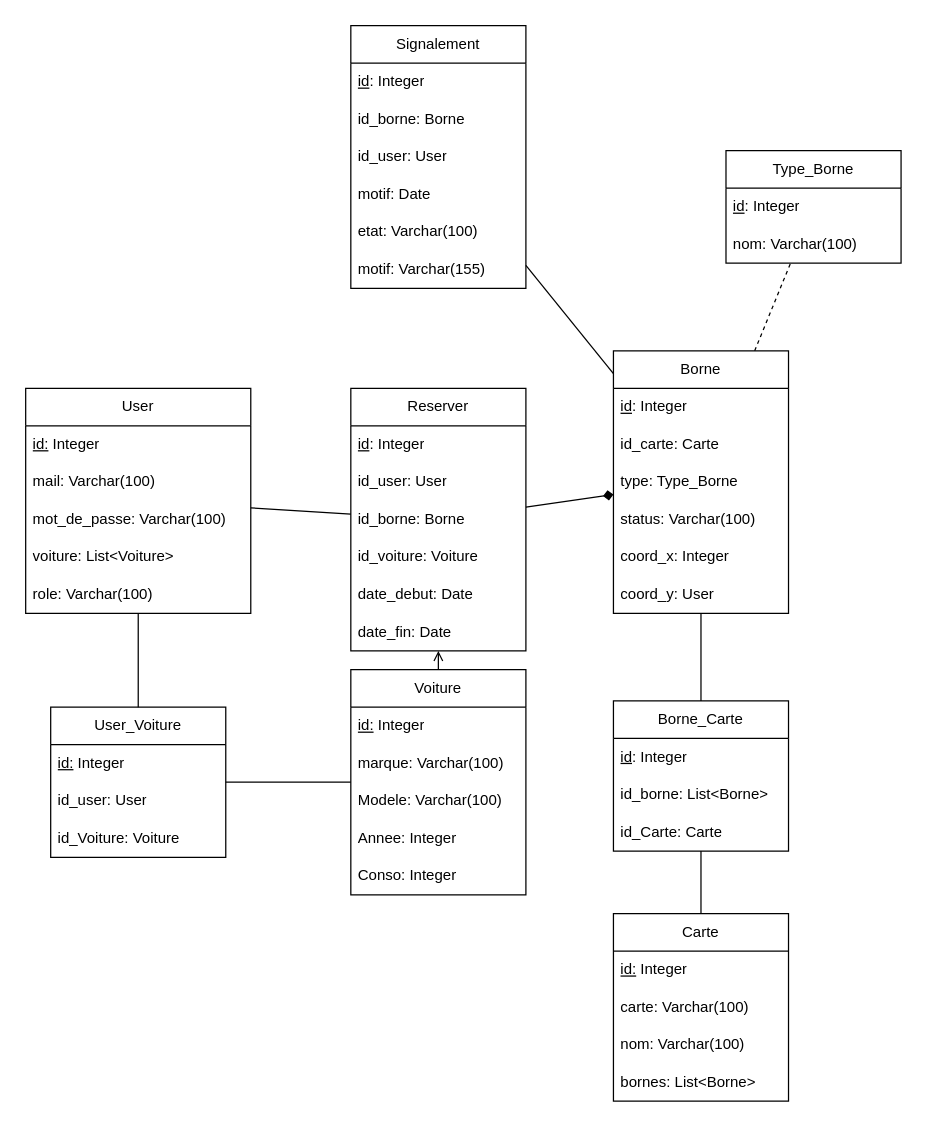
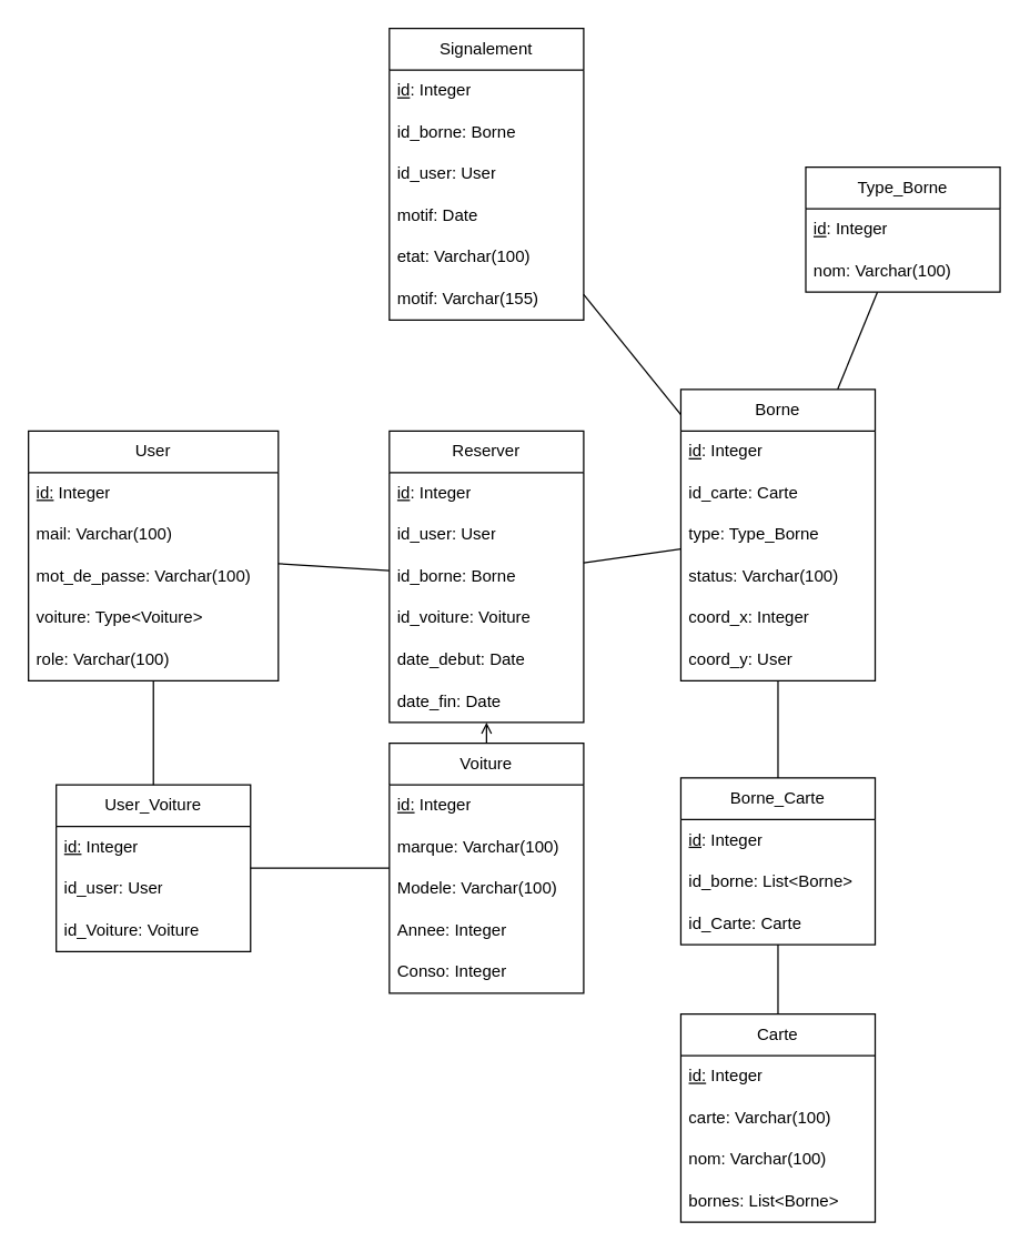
  <mxCell id="0" />
  <mxCell id="1" parent="0" />
  <mxCell id="2" value="User" style="swimlane;fontStyle=0;childLayout=stackLayout;horizontal=1;startSize=30;horizontalStack=0;resizeParent=1;resizeParentMax=0;resizeLast=0;collapsible=1;marginBottom=0;whiteSpace=wrap;html=1;" vertex="1" parent="1"><mxGeometry x="20" y="310" width="180" height="180" as="geometry" /></mxCell>
  <mxCell id="3" value="&lt;u&gt;id:&lt;/u&gt; Integer" style="text;strokeColor=none;fillColor=none;align=left;verticalAlign=middle;spacingLeft=4;spacingRight=4;overflow=hidden;points=[[0,0.5],[1,0.5]];portConstraint=eastwest;rotatable=0;whiteSpace=wrap;html=1;" vertex="1" parent="2"><mxGeometry y="30" width="180" height="30" as="geometry" /></mxCell>
  <mxCell id="4" value="mail: Varchar(100)" style="text;strokeColor=none;fillColor=none;align=left;verticalAlign=middle;spacingLeft=4;spacingRight=4;overflow=hidden;points=[[0,0.5],[1,0.5]];portConstraint=eastwest;rotatable=0;whiteSpace=wrap;html=1;" vertex="1" parent="2"><mxGeometry y="60" width="180" height="30" as="geometry" /></mxCell>
  <mxCell id="5" value="mot_de_passe: Varchar(100)" style="text;strokeColor=none;fillColor=none;align=left;verticalAlign=middle;spacingLeft=4;spacingRight=4;overflow=hidden;points=[[0,0.5],[1,0.5]];portConstraint=eastwest;rotatable=0;whiteSpace=wrap;html=1;" vertex="1" parent="2"><mxGeometry y="90" width="180" height="30" as="geometry" /></mxCell>
- <mxCell id="6" value="voiture: List&amp;lt;Voiture&amp;gt;" style="text;strokeColor=none;fillColor=none;align=left;verticalAlign=middle;spacingLeft=4;spacingRight=4;overflow=hidden;points=[[0,0.5],[1,0.5]];portConstraint=eastwest;rotatable=0;whiteSpace=wrap;html=1;" vertex="1" parent="2"><mxGeometry y="120" width="180" height="30" as="geometry" /></mxCell>
+ <mxCell id="6" value="voiture: Type&amp;lt;Voiture&amp;gt;" style="text;strokeColor=none;fillColor=none;align=left;verticalAlign=middle;spacingLeft=4;spacingRight=4;overflow=hidden;points=[[0,0.5],[1,0.5]];portConstraint=eastwest;rotatable=0;whiteSpace=wrap;html=1;" vertex="1" parent="2"><mxGeometry y="120" width="180" height="30" as="geometry" /></mxCell>
  <mxCell id="7" value="role: Varchar(100)" style="text;strokeColor=none;fillColor=none;align=left;verticalAlign=middle;spacingLeft=4;spacingRight=4;overflow=hidden;points=[[0,0.5],[1,0.5]];portConstraint=eastwest;rotatable=0;whiteSpace=wrap;html=1;" vertex="1" parent="2"><mxGeometry y="150" width="180" height="30" as="geometry" /></mxCell>
  <mxCell id="8" value="User_Voiture" style="swimlane;fontStyle=0;childLayout=stackLayout;horizontal=1;startSize=30;horizontalStack=0;resizeParent=1;resizeParentMax=0;resizeLast=0;collapsible=1;marginBottom=0;whiteSpace=wrap;html=1;" vertex="1" parent="1"><mxGeometry x="40" y="565" width="140" height="120" as="geometry" /></mxCell>
  <mxCell id="9" value="&lt;u&gt;id:&lt;/u&gt; Integer" style="text;strokeColor=none;fillColor=none;align=left;verticalAlign=middle;spacingLeft=4;spacingRight=4;overflow=hidden;points=[[0,0.5],[1,0.5]];portConstraint=eastwest;rotatable=0;whiteSpace=wrap;html=1;" vertex="1" parent="8"><mxGeometry y="30" width="140" height="30" as="geometry" /></mxCell>
  <mxCell id="10" value="id_user: User" style="text;strokeColor=none;fillColor=none;align=left;verticalAlign=middle;spacingLeft=4;spacingRight=4;overflow=hidden;points=[[0,0.5],[1,0.5]];portConstraint=eastwest;rotatable=0;whiteSpace=wrap;html=1;" vertex="1" parent="8"><mxGeometry y="60" width="140" height="30" as="geometry" /></mxCell>
  <mxCell id="11" value="id_Voiture: Voiture" style="text;strokeColor=none;fillColor=none;align=left;verticalAlign=middle;spacingLeft=4;spacingRight=4;overflow=hidden;points=[[0,0.5],[1,0.5]];portConstraint=eastwest;rotatable=0;whiteSpace=wrap;html=1;" vertex="1" parent="8"><mxGeometry y="90" width="140" height="30" as="geometry" /></mxCell>
  <mxCell id="12" value="Voiture" style="swimlane;fontStyle=0;childLayout=stackLayout;horizontal=1;startSize=30;horizontalStack=0;resizeParent=1;resizeParentMax=0;resizeLast=0;collapsible=1;marginBottom=0;whiteSpace=wrap;html=1;" vertex="1" parent="1"><mxGeometry x="280" y="535" width="140" height="180" as="geometry" /></mxCell>
  <mxCell id="13" value="&lt;u&gt;id:&lt;/u&gt; Integer" style="text;strokeColor=none;fillColor=none;align=left;verticalAlign=middle;spacingLeft=4;spacingRight=4;overflow=hidden;points=[[0,0.5],[1,0.5]];portConstraint=eastwest;rotatable=0;whiteSpace=wrap;html=1;" vertex="1" parent="12"><mxGeometry y="30" width="140" height="30" as="geometry" /></mxCell>
  <mxCell id="14" value="marque: Varchar(100)" style="text;strokeColor=none;fillColor=none;align=left;verticalAlign=middle;spacingLeft=4;spacingRight=4;overflow=hidden;points=[[0,0.5],[1,0.5]];portConstraint=eastwest;rotatable=0;whiteSpace=wrap;html=1;" vertex="1" parent="12"><mxGeometry y="60" width="140" height="30" as="geometry" /></mxCell>
  <mxCell id="15" value="Modele: Varchar(100)" style="text;strokeColor=none;fillColor=none;align=left;verticalAlign=middle;spacingLeft=4;spacingRight=4;overflow=hidden;points=[[0,0.5],[1,0.5]];portConstraint=eastwest;rotatable=0;whiteSpace=wrap;html=1;" vertex="1" parent="12"><mxGeometry y="90" width="140" height="30" as="geometry" /></mxCell>
  <mxCell id="16" value="Annee: Integer" style="text;strokeColor=none;fillColor=none;align=left;verticalAlign=middle;spacingLeft=4;spacingRight=4;overflow=hidden;points=[[0,0.5],[1,0.5]];portConstraint=eastwest;rotatable=0;whiteSpace=wrap;html=1;" vertex="1" parent="12"><mxGeometry y="120" width="140" height="30" as="geometry" /></mxCell>
  <mxCell id="17" value="Conso: Integer" style="text;strokeColor=none;fillColor=none;align=left;verticalAlign=middle;spacingLeft=4;spacingRight=4;overflow=hidden;points=[[0,0.5],[1,0.5]];portConstraint=eastwest;rotatable=0;whiteSpace=wrap;html=1;" vertex="1" parent="12"><mxGeometry y="150" width="140" height="30" as="geometry" /></mxCell>
  <mxCell id="18" value="" style="endArrow=none;html=1;rounded=0;" edge="1" parent="1" source="8" target="2"><mxGeometry width="50" height="50" relative="1" as="geometry"><mxPoint x="120" y="495" as="sourcePoint" /><mxPoint x="130" y="445" as="targetPoint" /></mxGeometry></mxCell>
  <mxCell id="19" value="" style="endArrow=none;html=1;rounded=0;" edge="1" parent="1" source="8" target="12"><mxGeometry width="50" height="50" relative="1" as="geometry"><mxPoint x="340" y="525" as="sourcePoint" /><mxPoint x="390" y="475" as="targetPoint" /></mxGeometry></mxCell>
  <mxCell id="20" value="Reserver" style="swimlane;fontStyle=0;childLayout=stackLayout;horizontal=1;startSize=30;horizontalStack=0;resizeParent=1;resizeParentMax=0;resizeLast=0;collapsible=1;marginBottom=0;whiteSpace=wrap;html=1;" vertex="1" parent="1"><mxGeometry x="280" y="310" width="140" height="210" as="geometry" /></mxCell>
  <mxCell id="21" value="&lt;u&gt;id&lt;/u&gt;: Integer" style="text;strokeColor=none;fillColor=none;align=left;verticalAlign=middle;spacingLeft=4;spacingRight=4;overflow=hidden;points=[[0,0.5],[1,0.5]];portConstraint=eastwest;rotatable=0;whiteSpace=wrap;html=1;" vertex="1" parent="20"><mxGeometry y="30" width="140" height="30" as="geometry" /></mxCell>
  <mxCell id="22" value="id_user: User" style="text;strokeColor=none;fillColor=none;align=left;verticalAlign=middle;spacingLeft=4;spacingRight=4;overflow=hidden;points=[[0,0.5],[1,0.5]];portConstraint=eastwest;rotatable=0;whiteSpace=wrap;html=1;" vertex="1" parent="20"><mxGeometry y="60" width="140" height="30" as="geometry" /></mxCell>
  <mxCell id="23" value="id_borne: Borne" style="text;strokeColor=none;fillColor=none;align=left;verticalAlign=middle;spacingLeft=4;spacingRight=4;overflow=hidden;points=[[0,0.5],[1,0.5]];portConstraint=eastwest;rotatable=0;whiteSpace=wrap;html=1;" vertex="1" parent="20"><mxGeometry y="90" width="140" height="30" as="geometry" /></mxCell>
  <mxCell id="24" value="id_voiture: Voiture" style="text;strokeColor=none;fillColor=none;align=left;verticalAlign=middle;spacingLeft=4;spacingRight=4;overflow=hidden;points=[[0,0.5],[1,0.5]];portConstraint=eastwest;rotatable=0;whiteSpace=wrap;html=1;" vertex="1" parent="20"><mxGeometry y="120" width="140" height="30" as="geometry" /></mxCell>
  <mxCell id="25" value="date_debut: Date" style="text;strokeColor=none;fillColor=none;align=left;verticalAlign=middle;spacingLeft=4;spacingRight=4;overflow=hidden;points=[[0,0.5],[1,0.5]];portConstraint=eastwest;rotatable=0;whiteSpace=wrap;html=1;" vertex="1" parent="20"><mxGeometry y="150" width="140" height="30" as="geometry" /></mxCell>
  <mxCell id="26" value="date_fin: Date" style="text;strokeColor=none;fillColor=none;align=left;verticalAlign=middle;spacingLeft=4;spacingRight=4;overflow=hidden;points=[[0,0.5],[1,0.5]];portConstraint=eastwest;rotatable=0;whiteSpace=wrap;html=1;" vertex="1" parent="20"><mxGeometry y="180" width="140" height="30" as="geometry" /></mxCell>
  <mxCell id="27" value="" style="endArrow=open;html=1;rounded=0;" edge="1" parent="1" source="12" target="20"><mxGeometry width="50" height="50" relative="1" as="geometry"><mxPoint x="270" y="515" as="sourcePoint" /><mxPoint x="320" y="465" as="targetPoint" /></mxGeometry></mxCell>
  <mxCell id="28" value="" style="endArrow=none;html=1;rounded=0;" edge="1" parent="1" source="2" target="20"><mxGeometry width="50" height="50" relative="1" as="geometry"><mxPoint x="270" y="515" as="sourcePoint" /><mxPoint x="320" y="465" as="targetPoint" /></mxGeometry></mxCell>
  <mxCell id="29" value="Borne" style="swimlane;fontStyle=0;childLayout=stackLayout;horizontal=1;startSize=30;horizontalStack=0;resizeParent=1;resizeParentMax=0;resizeLast=0;collapsible=1;marginBottom=0;whiteSpace=wrap;html=1;" vertex="1" parent="1"><mxGeometry x="490" y="280" width="140" height="210" as="geometry" /></mxCell>
  <mxCell id="30" value="&lt;u&gt;id&lt;/u&gt;: Integer" style="text;strokeColor=none;fillColor=none;align=left;verticalAlign=middle;spacingLeft=4;spacingRight=4;overflow=hidden;points=[[0,0.5],[1,0.5]];portConstraint=eastwest;rotatable=0;whiteSpace=wrap;html=1;" vertex="1" parent="29"><mxGeometry y="30" width="140" height="30" as="geometry" /></mxCell>
  <mxCell id="31" value="id_carte: Carte" style="text;strokeColor=none;fillColor=none;align=left;verticalAlign=middle;spacingLeft=4;spacingRight=4;overflow=hidden;points=[[0,0.5],[1,0.5]];portConstraint=eastwest;rotatable=0;whiteSpace=wrap;html=1;" vertex="1" parent="29"><mxGeometry y="60" width="140" height="30" as="geometry" /></mxCell>
  <mxCell id="32" value="type: Type_Borne" style="text;strokeColor=none;fillColor=none;align=left;verticalAlign=middle;spacingLeft=4;spacingRight=4;overflow=hidden;points=[[0,0.5],[1,0.5]];portConstraint=eastwest;rotatable=0;whiteSpace=wrap;html=1;" vertex="1" parent="29"><mxGeometry y="90" width="140" height="30" as="geometry" /></mxCell>
  <mxCell id="33" value="status: Varchar(100)" style="text;strokeColor=none;fillColor=none;align=left;verticalAlign=middle;spacingLeft=4;spacingRight=4;overflow=hidden;points=[[0,0.5],[1,0.5]];portConstraint=eastwest;rotatable=0;whiteSpace=wrap;html=1;" vertex="1" parent="29"><mxGeometry y="120" width="140" height="30" as="geometry" /></mxCell>
  <mxCell id="34" value="coord_x: Integer" style="text;strokeColor=none;fillColor=none;align=left;verticalAlign=middle;spacingLeft=4;spacingRight=4;overflow=hidden;points=[[0,0.5],[1,0.5]];portConstraint=eastwest;rotatable=0;whiteSpace=wrap;html=1;" vertex="1" parent="29"><mxGeometry y="150" width="140" height="30" as="geometry" /></mxCell>
  <mxCell id="35" value="coord_y: User" style="text;strokeColor=none;fillColor=none;align=left;verticalAlign=middle;spacingLeft=4;spacingRight=4;overflow=hidden;points=[[0,0.5],[1,0.5]];portConstraint=eastwest;rotatable=0;whiteSpace=wrap;html=1;" vertex="1" parent="29"><mxGeometry y="180" width="140" height="30" as="geometry" /></mxCell>
- <mxCell id="36" value="" style="endArrow=diamond;html=1;rounded=0;" edge="1" parent="1" source="20" target="29"><mxGeometry width="50" height="50" relative="1" as="geometry"><mxPoint x="490" y="440" as="sourcePoint" /><mxPoint x="540" y="390" as="targetPoint" /></mxGeometry></mxCell>
+ <mxCell id="36" value="" style="endArrow=none;html=1;rounded=0;" edge="1" parent="1" source="20" target="29"><mxGeometry width="50" height="50" relative="1" as="geometry"><mxPoint x="490" y="440" as="sourcePoint" /><mxPoint x="540" y="390" as="targetPoint" /></mxGeometry></mxCell>
  <mxCell id="37" value="Borne_Carte" style="swimlane;fontStyle=0;childLayout=stackLayout;horizontal=1;startSize=30;horizontalStack=0;resizeParent=1;resizeParentMax=0;resizeLast=0;collapsible=1;marginBottom=0;whiteSpace=wrap;html=1;" vertex="1" parent="1"><mxGeometry x="490" y="560" width="140" height="120" as="geometry" /></mxCell>
  <mxCell id="38" value="&lt;u&gt;id&lt;/u&gt;: Integer" style="text;strokeColor=none;fillColor=none;align=left;verticalAlign=middle;spacingLeft=4;spacingRight=4;overflow=hidden;points=[[0,0.5],[1,0.5]];portConstraint=eastwest;rotatable=0;whiteSpace=wrap;html=1;" vertex="1" parent="37"><mxGeometry y="30" width="140" height="30" as="geometry" /></mxCell>
  <mxCell id="39" value="id_borne: List&amp;lt;Borne&amp;gt;" style="text;strokeColor=none;fillColor=none;align=left;verticalAlign=middle;spacingLeft=4;spacingRight=4;overflow=hidden;points=[[0,0.5],[1,0.5]];portConstraint=eastwest;rotatable=0;whiteSpace=wrap;html=1;" vertex="1" parent="37"><mxGeometry y="60" width="140" height="30" as="geometry" /></mxCell>
  <mxCell id="40" value="id_Carte: Carte" style="text;strokeColor=none;fillColor=none;align=left;verticalAlign=middle;spacingLeft=4;spacingRight=4;overflow=hidden;points=[[0,0.5],[1,0.5]];portConstraint=eastwest;rotatable=0;whiteSpace=wrap;html=1;" vertex="1" parent="37"><mxGeometry y="90" width="140" height="30" as="geometry" /></mxCell>
  <mxCell id="41" value="" style="endArrow=none;html=1;rounded=0;" edge="1" parent="1" source="29" target="37"><mxGeometry width="50" height="50" relative="1" as="geometry"><mxPoint x="620" y="540" as="sourcePoint" /><mxPoint x="670" y="490" as="targetPoint" /></mxGeometry></mxCell>
  <mxCell id="42" value="Carte" style="swimlane;fontStyle=0;childLayout=stackLayout;horizontal=1;startSize=30;horizontalStack=0;resizeParent=1;resizeParentMax=0;resizeLast=0;collapsible=1;marginBottom=0;whiteSpace=wrap;html=1;" vertex="1" parent="1"><mxGeometry x="490" y="730" width="140" height="150" as="geometry" /></mxCell>
  <mxCell id="43" value="&lt;u&gt;id:&lt;/u&gt; Integer" style="text;strokeColor=none;fillColor=none;align=left;verticalAlign=middle;spacingLeft=4;spacingRight=4;overflow=hidden;points=[[0,0.5],[1,0.5]];portConstraint=eastwest;rotatable=0;whiteSpace=wrap;html=1;" vertex="1" parent="42"><mxGeometry y="30" width="140" height="30" as="geometry" /></mxCell>
  <mxCell id="44" value="carte: Varchar(100)" style="text;strokeColor=none;fillColor=none;align=left;verticalAlign=middle;spacingLeft=4;spacingRight=4;overflow=hidden;points=[[0,0.5],[1,0.5]];portConstraint=eastwest;rotatable=0;whiteSpace=wrap;html=1;" vertex="1" parent="42"><mxGeometry y="60" width="140" height="30" as="geometry" /></mxCell>
  <mxCell id="45" value="nom: Varchar(100)" style="text;strokeColor=none;fillColor=none;align=left;verticalAlign=middle;spacingLeft=4;spacingRight=4;overflow=hidden;points=[[0,0.5],[1,0.5]];portConstraint=eastwest;rotatable=0;whiteSpace=wrap;html=1;" vertex="1" parent="42"><mxGeometry y="90" width="140" height="30" as="geometry" /></mxCell>
  <mxCell id="46" value="bornes: List&amp;lt;Borne&amp;gt;" style="text;strokeColor=none;fillColor=none;align=left;verticalAlign=middle;spacingLeft=4;spacingRight=4;overflow=hidden;points=[[0,0.5],[1,0.5]];portConstraint=eastwest;rotatable=0;whiteSpace=wrap;html=1;" vertex="1" parent="42"><mxGeometry y="120" width="140" height="30" as="geometry" /></mxCell>
  <mxCell id="47" value="" style="endArrow=none;html=1;rounded=0;" edge="1" parent="1" source="42" target="37"><mxGeometry width="50" height="50" relative="1" as="geometry"><mxPoint x="390" y="590" as="sourcePoint" /><mxPoint x="440" y="540" as="targetPoint" /></mxGeometry></mxCell>
  <mxCell id="48" value="Signalement" style="swimlane;fontStyle=0;childLayout=stackLayout;horizontal=1;startSize=30;horizontalStack=0;resizeParent=1;resizeParentMax=0;resizeLast=0;collapsible=1;marginBottom=0;whiteSpace=wrap;html=1;" vertex="1" parent="1"><mxGeometry x="280" y="20" width="140" height="210" as="geometry" /></mxCell>
  <mxCell id="49" value="&lt;u&gt;id&lt;/u&gt;: Integer" style="text;strokeColor=none;fillColor=none;align=left;verticalAlign=middle;spacingLeft=4;spacingRight=4;overflow=hidden;points=[[0,0.5],[1,0.5]];portConstraint=eastwest;rotatable=0;whiteSpace=wrap;html=1;" vertex="1" parent="48"><mxGeometry y="30" width="140" height="30" as="geometry" /></mxCell>
  <mxCell id="50" value="id_borne: Borne" style="text;strokeColor=none;fillColor=none;align=left;verticalAlign=middle;spacingLeft=4;spacingRight=4;overflow=hidden;points=[[0,0.5],[1,0.5]];portConstraint=eastwest;rotatable=0;whiteSpace=wrap;html=1;" vertex="1" parent="48"><mxGeometry y="60" width="140" height="30" as="geometry" /></mxCell>
  <mxCell id="51" value="id_user: User" style="text;strokeColor=none;fillColor=none;align=left;verticalAlign=middle;spacingLeft=4;spacingRight=4;overflow=hidden;points=[[0,0.5],[1,0.5]];portConstraint=eastwest;rotatable=0;whiteSpace=wrap;html=1;" vertex="1" parent="48"><mxGeometry y="90" width="140" height="30" as="geometry" /></mxCell>
  <mxCell id="52" value="motif: Date" style="text;strokeColor=none;fillColor=none;align=left;verticalAlign=middle;spacingLeft=4;spacingRight=4;overflow=hidden;points=[[0,0.5],[1,0.5]];portConstraint=eastwest;rotatable=0;whiteSpace=wrap;html=1;" vertex="1" parent="48"><mxGeometry y="120" width="140" height="30" as="geometry" /></mxCell>
  <mxCell id="53" value="etat: Varchar(100)" style="text;strokeColor=none;fillColor=none;align=left;verticalAlign=middle;spacingLeft=4;spacingRight=4;overflow=hidden;points=[[0,0.5],[1,0.5]];portConstraint=eastwest;rotatable=0;whiteSpace=wrap;html=1;" vertex="1" parent="48"><mxGeometry y="150" width="140" height="30" as="geometry" /></mxCell>
  <mxCell id="54" value="motif: Varchar(155)" style="text;strokeColor=none;fillColor=none;align=left;verticalAlign=middle;spacingLeft=4;spacingRight=4;overflow=hidden;points=[[0,0.5],[1,0.5]];portConstraint=eastwest;rotatable=0;whiteSpace=wrap;html=1;" vertex="1" parent="48"><mxGeometry y="180" width="140" height="30" as="geometry" /></mxCell>
  <mxCell id="55" value="" style="endArrow=none;html=1;rounded=0;" edge="1" parent="1" source="29" target="48"><mxGeometry width="50" height="50" relative="1" as="geometry"><mxPoint x="340" y="280" as="sourcePoint" /><mxPoint x="390" y="230" as="targetPoint" /></mxGeometry></mxCell>
  <mxCell id="56" value="Type_Borne" style="swimlane;fontStyle=0;childLayout=stackLayout;horizontal=1;startSize=30;horizontalStack=0;resizeParent=1;resizeParentMax=0;resizeLast=0;collapsible=1;marginBottom=0;whiteSpace=wrap;html=1;" vertex="1" parent="1"><mxGeometry x="580" y="120" width="140" height="90" as="geometry" /></mxCell>
  <mxCell id="57" value="&lt;u&gt;id&lt;/u&gt;: Integer" style="text;strokeColor=none;fillColor=none;align=left;verticalAlign=middle;spacingLeft=4;spacingRight=4;overflow=hidden;points=[[0,0.5],[1,0.5]];portConstraint=eastwest;rotatable=0;whiteSpace=wrap;html=1;" vertex="1" parent="56"><mxGeometry y="30" width="140" height="30" as="geometry" /></mxCell>
  <mxCell id="58" value="nom: Varchar(100)" style="text;strokeColor=none;fillColor=none;align=left;verticalAlign=middle;spacingLeft=4;spacingRight=4;overflow=hidden;points=[[0,0.5],[1,0.5]];portConstraint=eastwest;rotatable=0;whiteSpace=wrap;html=1;" vertex="1" parent="56"><mxGeometry y="60" width="140" height="30" as="geometry" /></mxCell>
- <mxCell id="59" value="" style="endArrow=none;html=1;rounded=0;dashed=1;" edge="1" parent="1" source="29" target="56"><mxGeometry width="50" height="50" relative="1" as="geometry"><mxPoint x="350" y="350" as="sourcePoint" /><mxPoint x="400" y="300" as="targetPoint" /></mxGeometry></mxCell>
+ <mxCell id="59" value="" style="endArrow=none;html=1;rounded=0;" edge="1" parent="1" source="29" target="56"><mxGeometry width="50" height="50" relative="1" as="geometry"><mxPoint x="350" y="350" as="sourcePoint" /><mxPoint x="400" y="300" as="targetPoint" /></mxGeometry></mxCell>
